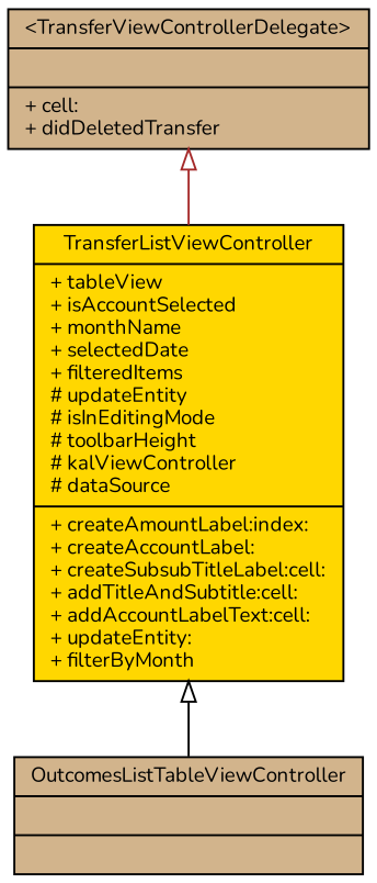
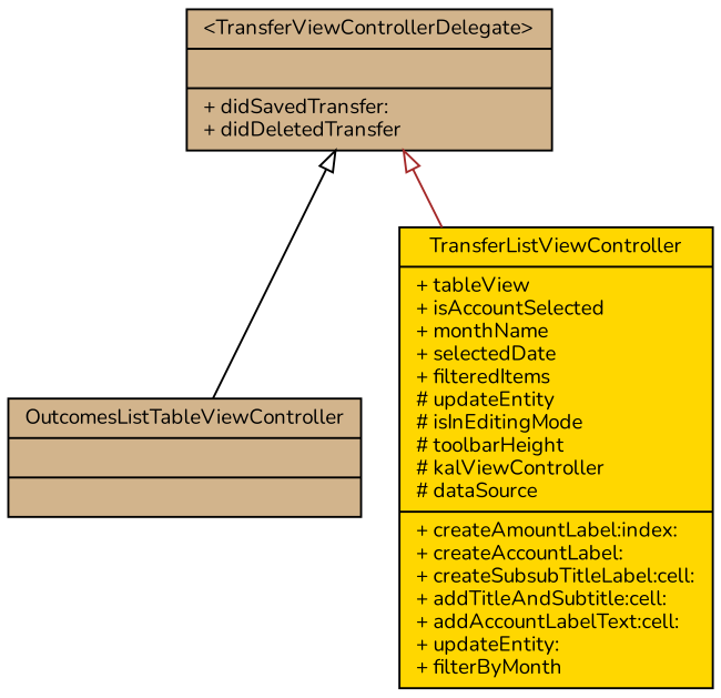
  digraph {
    fontname=Nunito
    node [color=black fillcolor=tan fontname=Nunito fontsize=10 shape=record style=filled]
    edge [arrowtail=empty dir=back fontname=Nunito fontsize=10 labelfontname=Helvetica labelfontsize=10 style=solid]
    n1 [fontcolor=black height=0.2 label="{OutcomesListTableViewController\n||}" width=0.4]
    n2 [fillcolor=gold height=0.2 label="{TransferListViewController\n|+ tableView\l+ isAccountSelected\l+ monthName\l+ selectedDate\l+ filteredItems\l# updateEntity\l# isInEditingMode\l# toolbarHeight\l# kalViewController\l# dataSource\l|+ createAmountLabel:index:\l+ createAccountLabel:\l+ createSubsubTitleLabel:cell:\l+ addTitleAndSubtitle:cell:\l+ addAccountLabelText:cell:\l+ updateEntity:\l+ filterByMonth\l}" width=0.4]
-   n3 [height=0.2 label="{\<TransferViewControllerDelegate\>\n||+ cell:\l+ didDeletedTransfer\l}" width=0.4]
-   n2 -> n1 [color=black]
+   n3 [height=0.2 label="{\<TransferViewControllerDelegate\>\n||+ didSavedTransfer:\l+ didDeletedTransfer\l}" width=0.4]
+   n3 -> n1 [color=black]
    n3 -> n2 [color=brown]
  }
